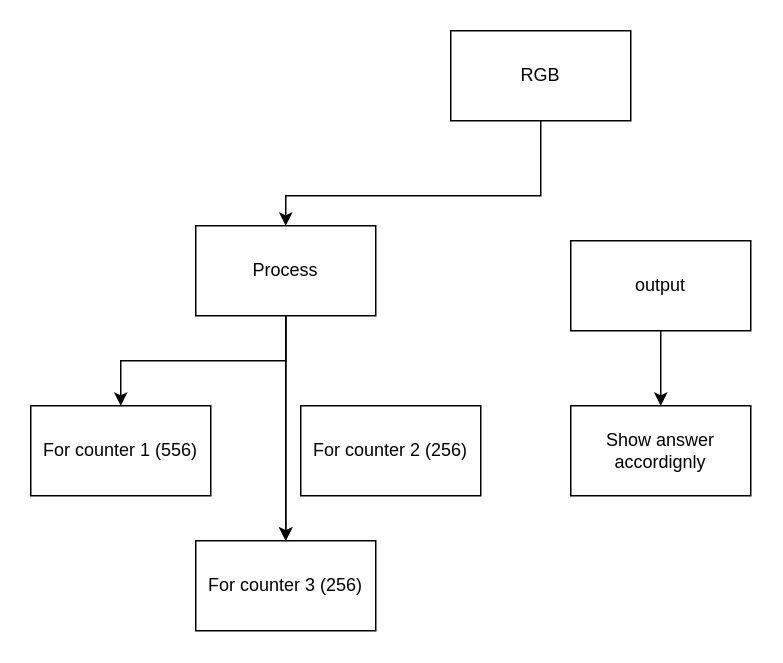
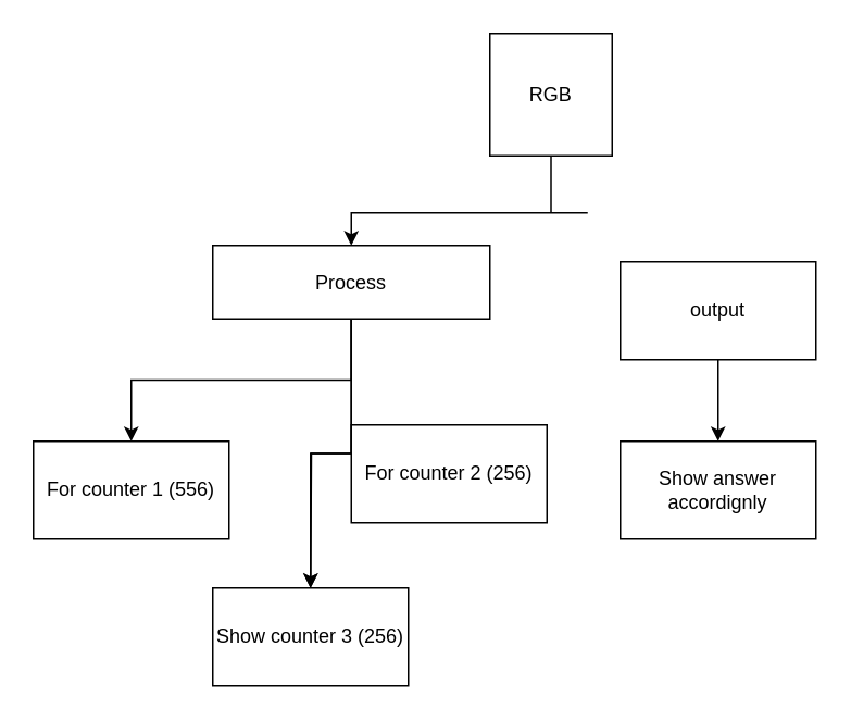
  <mxCell id="0" />
  <mxCell id="1" parent="0" />
  <mxCell id="2" style="edgeStyle=orthogonalEdgeStyle;html=1;exitX=0.5;exitY=1;exitDx=0;exitDy=0;rounded=0;entryX=0.5;entryY=0;entryDx=0;entryDy=0;" edge="1" parent="1" source="3" target="7"><mxGeometry relative="1" as="geometry"><mxPoint x="280" y="160" as="targetPoint" /><Array as="points"><mxPoint x="360" y="130" /><mxPoint x="190" y="130" /></Array></mxGeometry></mxCell>
- <mxCell id="3" value="RGB" style="rounded=0;whiteSpace=wrap;html=1;" vertex="1" parent="1"><mxGeometry x="300" y="20" width="120" height="60" as="geometry" /></mxCell>
+ <mxCell id="3" value="RGB" style="rounded=0;whiteSpace=wrap;html=1;" vertex="1" parent="1"><mxGeometry x="300" y="20" width="75" height="75" as="geometry" /></mxCell>
  <mxCell id="4" style="edgeStyle=orthogonalEdgeStyle;rounded=0;html=1;entryX=0.5;entryY=0;entryDx=0;entryDy=0;" edge="1" parent="1" source="7" target="11"><mxGeometry relative="1" as="geometry"><mxPoint x="220" y="300" as="targetPoint" /></mxGeometry></mxCell>
  <mxCell id="5" style="edgeStyle=orthogonalEdgeStyle;rounded=0;html=1;" edge="1" parent="1" source="7" target="13"><mxGeometry relative="1" as="geometry" /></mxCell>
  <mxCell id="6" style="edgeStyle=orthogonalEdgeStyle;rounded=0;html=1;" edge="1" parent="1" source="7"><mxGeometry relative="1" as="geometry"><mxPoint x="190" y="360" as="targetPoint" /></mxGeometry></mxCell>
- <mxCell id="7" value="Process" style="rounded=0;whiteSpace=wrap;html=1;" vertex="1" parent="1"><mxGeometry x="130" y="150" width="120" height="60" as="geometry" /></mxCell>
+ <mxCell id="7" value="Process" style="rounded=0;whiteSpace=wrap;html=1;" vertex="1" parent="1"><mxGeometry x="130" y="150" width="170" height="45" as="geometry" /></mxCell>
  <mxCell id="8" style="edgeStyle=orthogonalEdgeStyle;rounded=0;html=1;" edge="1" parent="1" source="9"><mxGeometry relative="1" as="geometry"><mxPoint x="440" y="270" as="targetPoint" /></mxGeometry></mxCell>
  <mxCell id="9" value="output" style="rounded=0;whiteSpace=wrap;html=1;" vertex="1" parent="1"><mxGeometry x="380" y="160" width="120" height="60" as="geometry" /></mxCell>
  <mxCell id="10" value="Show answer accordignly" style="rounded=0;whiteSpace=wrap;html=1;" vertex="1" parent="1"><mxGeometry x="380" y="270" width="120" height="60" as="geometry" /></mxCell>
  <mxCell id="11" value="For counter 1 (556)" style="rounded=0;whiteSpace=wrap;html=1;" vertex="1" parent="1"><mxGeometry y="270" width="120" height="60" as="geometry" x="20" /></mxCell>
- <mxCell id="12" value="For counter 2 (256)" style="rounded=0;whiteSpace=wrap;html=1;" vertex="1" parent="1"><mxGeometry x="200" y="270" width="120" height="60" as="geometry" /></mxCell>
- <mxCell id="13" value="For counter 3 (256)" style="rounded=0;whiteSpace=wrap;html=1;" vertex="1" parent="1"><mxGeometry x="130" y="360" width="120" height="60" as="geometry" /></mxCell>
+ <mxCell id="12" value="For counter 2 (256)" style="rounded=0;whiteSpace=wrap;html=1;" vertex="1" parent="1"><mxGeometry x="215" y="260" width="120" height="60" as="geometry" /></mxCell>
+ <mxCell id="13" value="Show counter 3 (256)" style="rounded=0;whiteSpace=wrap;html=1;" vertex="1" parent="1"><mxGeometry x="130" y="360" width="120" height="60" as="geometry" /></mxCell>
